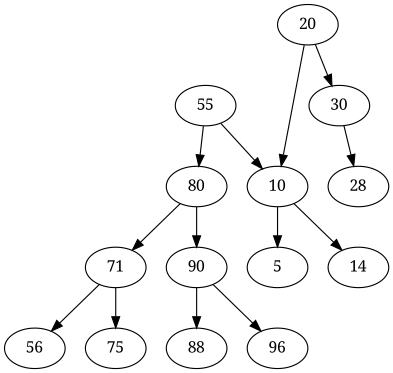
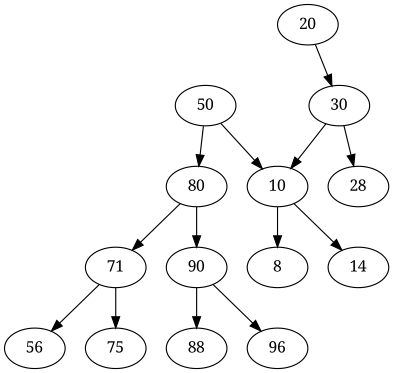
  digraph {
    fontname="Noto Serif"
    node [fontname="Noto Serif"]
    edge [fontname="Noto Serif"]
-   50 [label=55]
+   50
    80
    10
    20
    30
    n6 [label=71]
    90
-   5
+   5 [label=8]
    14
    28
    n11 [label=56]
    75
    88
    96
    50 -> 80
    50 -> 10
    80 -> n6
    80 -> 90
    10 -> 5
    10 -> 14
-   20 -> 10
+   30 -> 10
    20 -> 30
    30 -> 28
    n6 -> n11
    n6 -> 75
    90 -> 88
    90 -> 96
  }
